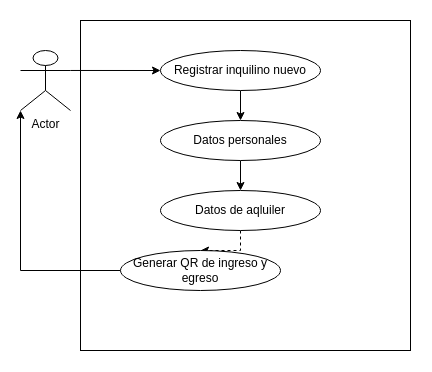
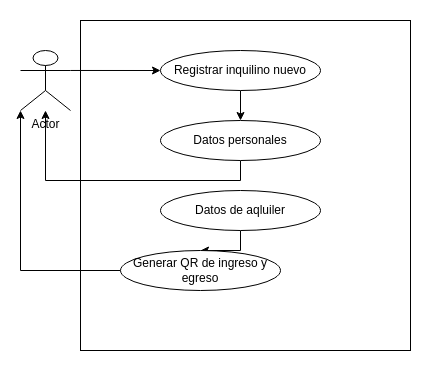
  <mxCell id="0" />
  <mxCell id="1" parent="0" />
  <mxCell id="2" value="" style="whiteSpace=wrap;html=1;aspect=fixed;" vertex="1" parent="1"><mxGeometry x="80" y="20" width="330" height="330" as="geometry" /></mxCell>
  <mxCell id="3" style="edgeStyle=orthogonalEdgeStyle;rounded=0;orthogonalLoop=1;jettySize=auto;html=1;exitX=1;exitY=0.333;exitDx=0;exitDy=0;exitPerimeter=0;entryX=0;entryY=0.5;entryDx=0;entryDy=0;" edge="1" parent="1" source="4" target="6"><mxGeometry relative="1" as="geometry" /></mxCell>
  <mxCell id="4" value="Actor" style="shape=umlActor;verticalLabelPosition=bottom;verticalAlign=top;html=1;outlineConnect=0;" vertex="1" parent="1"><mxGeometry x="20" y="50" width="50" height="60" as="geometry" /></mxCell>
  <mxCell id="5" style="edgeStyle=orthogonalEdgeStyle;rounded=0;orthogonalLoop=1;jettySize=auto;html=1;exitX=0.5;exitY=1;exitDx=0;exitDy=0;entryX=0.5;entryY=0;entryDx=0;entryDy=0;" edge="1" parent="1" source="6" target="8"><mxGeometry relative="1" as="geometry" /></mxCell>
  <mxCell id="6" value="Registrar inquilino nuevo" style="ellipse;whiteSpace=wrap;html=1;" vertex="1" parent="1"><mxGeometry x="160" y="50" width="160" height="40" as="geometry" /></mxCell>
- <mxCell id="7" style="edgeStyle=orthogonalEdgeStyle;rounded=0;orthogonalLoop=1;jettySize=auto;html=1;exitX=0.5;exitY=1;exitDx=0;exitDy=0;entryX=0.5;entryY=0;entryDx=0;entryDy=0;" edge="1" parent="1" source="8" target="10"><mxGeometry relative="1" as="geometry" /></mxCell>
+ <mxCell id="7" style="edgeStyle=orthogonalEdgeStyle;rounded=0;orthogonalLoop=1;jettySize=auto;html=1;exitX=0.5;exitY=1;exitDx=0;exitDy=0;" edge="1" parent="1" source="8" target="4"><mxGeometry relative="1" as="geometry" /></mxCell>
  <mxCell id="8" value="Datos personales" style="ellipse;whiteSpace=wrap;html=1;" vertex="1" parent="1"><mxGeometry x="160" y="120" width="160" height="40" as="geometry" /></mxCell>
- <mxCell id="9" style="edgeStyle=orthogonalEdgeStyle;rounded=0;orthogonalLoop=1;jettySize=auto;html=1;exitX=0.5;exitY=1;exitDx=0;exitDy=0;entryX=0.5;entryY=0;entryDx=0;entryDy=0;dashed=1;" edge="1" parent="1" source="10" target="12"><mxGeometry relative="1" as="geometry" /></mxCell>
+ <mxCell id="9" style="edgeStyle=orthogonalEdgeStyle;rounded=0;orthogonalLoop=1;jettySize=auto;html=1;exitX=0.5;exitY=1;exitDx=0;exitDy=0;entryX=0.5;entryY=0;entryDx=0;entryDy=0;" edge="1" parent="1" source="10" target="12"><mxGeometry relative="1" as="geometry" /></mxCell>
  <mxCell id="10" value="Datos de aqluiler" style="ellipse;whiteSpace=wrap;html=1;" vertex="1" parent="1"><mxGeometry x="160" y="190" width="160" height="40" as="geometry" /></mxCell>
  <mxCell id="11" style="edgeStyle=orthogonalEdgeStyle;rounded=0;orthogonalLoop=1;jettySize=auto;html=1;exitX=0;exitY=0.5;exitDx=0;exitDy=0;entryX=0;entryY=1;entryDx=0;entryDy=0;entryPerimeter=0;" edge="1" parent="1" source="12" target="4"><mxGeometry relative="1" as="geometry" /></mxCell>
  <mxCell id="12" value="Generar QR de ingreso y egreso" style="ellipse;whiteSpace=wrap;html=1;" vertex="1" parent="1"><mxGeometry x="120" y="250" width="160" height="40" as="geometry" /></mxCell>
